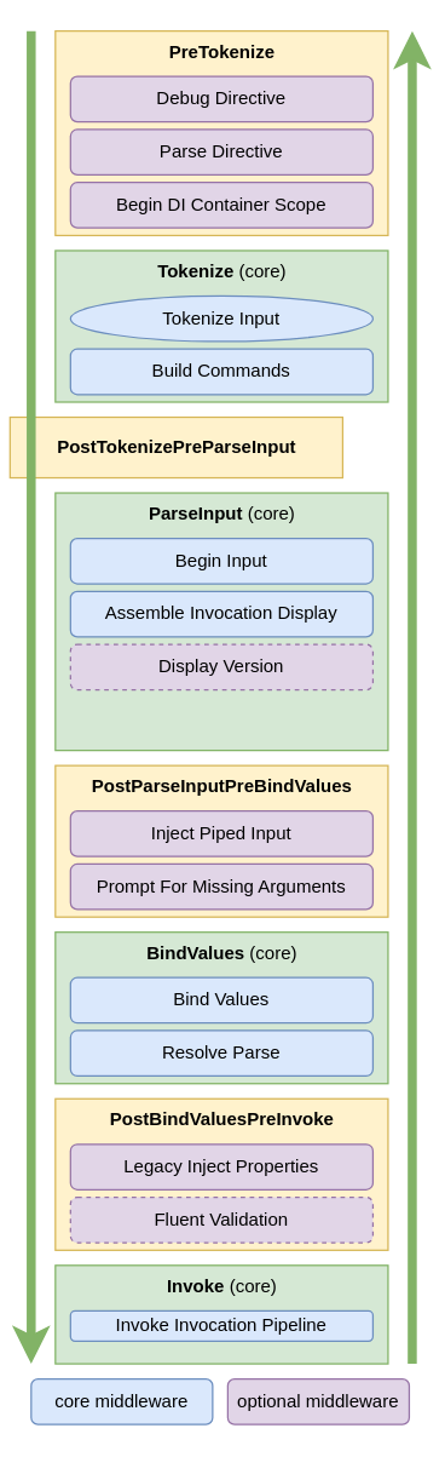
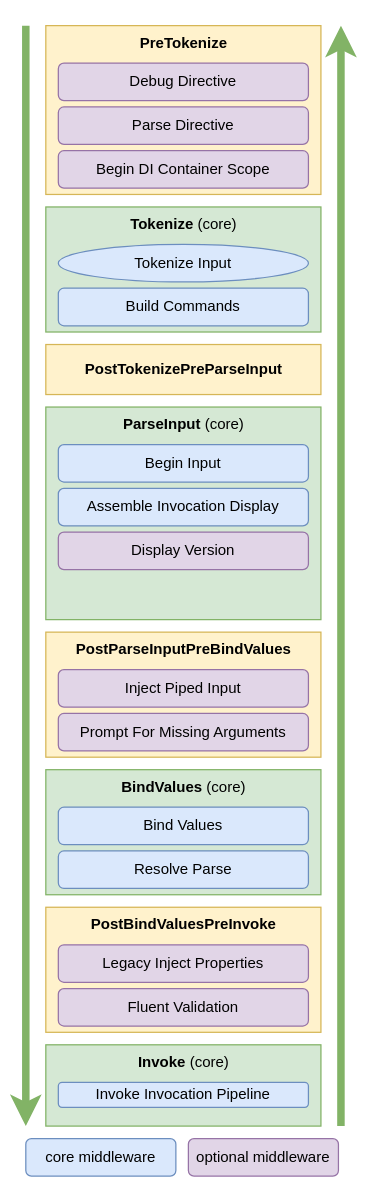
  <mxCell id="0" />
  <mxCell id="1" parent="0" />
- <mxCell id="2" value="&lt;b&gt;PostTokenizePreParseInput&lt;/b&gt;" style="rounded=0;html=1;fillColor=#fff2cc;strokeColor=#d6b656;labelPosition=center;verticalLabelPosition=middle;align=center;verticalAlign=middle;textDirection=ltr;" parent="1" vertex="1"><mxGeometry x="6" y="275" width="220" height="40" as="geometry" /></mxCell>
+ <mxCell id="2" value="&lt;b&gt;PostTokenizePreParseInput&lt;/b&gt;" style="rounded=0;html=1;fillColor=#fff2cc;strokeColor=#d6b656;labelPosition=center;verticalLabelPosition=middle;align=center;verticalAlign=middle;textDirection=ltr;" parent="1" vertex="1"><mxGeometry x="36" y="275" width="220" height="40" as="geometry" /></mxCell>
  <mxCell id="3" value="" style="endArrow=classic;html=1;fontSize=14;strokeWidth=6;fillColor=#d5e8d4;strokeColor=#82b366;" parent="1" edge="1"><mxGeometry width="50" height="50" relative="1" as="geometry"><mxPoint x="20" y="20" as="sourcePoint" /><mxPoint x="20" y="900" as="targetPoint" /></mxGeometry></mxCell>
  <mxCell id="4" value="" style="endArrow=classic;html=1;fontSize=14;strokeWidth=6;fillColor=#d5e8d4;strokeColor=#82b366;" parent="1" edge="1"><mxGeometry width="50" height="50" relative="1" as="geometry"><mxPoint x="272" y="900" as="sourcePoint" /><mxPoint x="272" y="20" as="targetPoint" /></mxGeometry></mxCell>
  <mxCell id="5" value="" style="group" parent="1" vertex="1" connectable="0"><mxGeometry x="36" y="835" width="220" height="65" as="geometry" /></mxCell>
  <mxCell id="6" value="Invoke&lt;b&gt;&amp;nbsp;&lt;/b&gt;&lt;span style=&quot;font-weight: 400&quot;&gt;(core)&lt;/span&gt;" style="rounded=0;html=1;fillColor=#d5e8d4;strokeColor=#82b366;labelPosition=center;verticalLabelPosition=middle;align=center;verticalAlign=top;textDirection=ltr;fontStyle=1" parent="5" vertex="1"><mxGeometry width="220" height="65" as="geometry" /></mxCell>
  <mxCell id="7" value="Invoke Invocation Pipeline" style="rounded=1;whiteSpace=wrap;html=1;fillColor=#dae8fc;strokeColor=#6c8ebf;" parent="5" vertex="1"><mxGeometry x="10" y="30" width="200" height="20" as="geometry" /></mxCell>
  <mxCell id="8" value="" style="group" parent="1" vertex="1" connectable="0"><mxGeometry x="36" y="725" width="220" height="100" as="geometry" /></mxCell>
  <mxCell id="9" value="PostBindValuesPreInvoke" style="rounded=0;html=1;fillColor=#fff2cc;strokeColor=#d6b656;labelPosition=center;verticalLabelPosition=middle;align=center;verticalAlign=top;textDirection=ltr;fontStyle=1" parent="8" vertex="1"><mxGeometry width="220" height="100" as="geometry" /></mxCell>
  <mxCell id="10" value="Legacy Inject Properties" style="rounded=1;whiteSpace=wrap;html=1;fillColor=#e1d5e7;strokeColor=#9673a6;" parent="8" vertex="1"><mxGeometry x="10" y="30" width="200" height="30" as="geometry" /></mxCell>
- <mxCell id="11" value="Fluent Validation" style="rounded=1;whiteSpace=wrap;html=1;fillColor=#e1d5e7;strokeColor=#9673a6;dashed=1;" parent="8" vertex="1"><mxGeometry x="10" y="65" width="200" height="30" as="geometry" /></mxCell>
+ <mxCell id="11" value="Fluent Validation" style="rounded=1;whiteSpace=wrap;html=1;fillColor=#e1d5e7;strokeColor=#9673a6;" parent="8" vertex="1"><mxGeometry x="10" y="65" width="200" height="30" as="geometry" /></mxCell>
  <mxCell id="12" value="" style="group" parent="1" vertex="1" connectable="0"><mxGeometry x="36" y="615" width="220" height="100" as="geometry" /></mxCell>
  <mxCell id="13" value="" style="group" parent="12" vertex="1" connectable="0"><mxGeometry width="220" height="100" as="geometry" /></mxCell>
  <mxCell id="14" value="BindValues&lt;b&gt;&amp;nbsp;&lt;/b&gt;&lt;span style=&quot;font-weight: 400&quot;&gt;(core)&lt;/span&gt;" style="rounded=0;html=1;fillColor=#d5e8d4;strokeColor=#82b366;labelPosition=center;verticalLabelPosition=middle;align=center;verticalAlign=top;textDirection=ltr;fontStyle=1" parent="13" vertex="1"><mxGeometry width="220" height="100" as="geometry" /></mxCell>
  <mxCell id="15" value="Bind Values" style="rounded=1;whiteSpace=wrap;html=1;fillColor=#dae8fc;strokeColor=#6c8ebf;" parent="13" vertex="1"><mxGeometry x="10" y="30" width="200" height="30" as="geometry" /></mxCell>
  <mxCell id="16" value="Resolve Parse" style="rounded=1;whiteSpace=wrap;html=1;fillColor=#dae8fc;strokeColor=#6c8ebf;" parent="13" vertex="1"><mxGeometry x="10" y="65" width="200" height="30" as="geometry" /></mxCell>
  <mxCell id="17" value="core middleware" style="rounded=1;whiteSpace=wrap;html=1;fillColor=#dae8fc;strokeColor=#6c8ebf;" parent="1" vertex="1"><mxGeometry x="20" y="910" width="120" height="30" as="geometry" /></mxCell>
  <mxCell id="18" value="optional middleware" style="rounded=1;whiteSpace=wrap;html=1;fillColor=#e1d5e7;strokeColor=#9673a6;" parent="1" vertex="1"><mxGeometry x="150" y="910" width="120" height="30" as="geometry" /></mxCell>
  <mxCell id="19" value="" style="group" parent="1" vertex="1" connectable="0"><mxGeometry x="36" y="20" width="220" height="135" as="geometry" /></mxCell>
  <mxCell id="20" value="&lt;b&gt;PreTokenize&lt;/b&gt;" style="rounded=0;html=1;fillColor=#fff2cc;strokeColor=#d6b656;labelPosition=center;verticalLabelPosition=middle;align=center;verticalAlign=top;textDirection=ltr;" parent="19" vertex="1"><mxGeometry width="220" height="135" as="geometry" /></mxCell>
  <mxCell id="21" value="Parse Directive" style="rounded=1;whiteSpace=wrap;html=1;fillColor=#e1d5e7;strokeColor=#9673a6;" parent="19" vertex="1"><mxGeometry x="10" y="65" width="200" height="30" as="geometry" /></mxCell>
  <mxCell id="22" value="Debug Directive" style="rounded=1;whiteSpace=wrap;html=1;fillColor=#e1d5e7;strokeColor=#9673a6;" parent="19" vertex="1"><mxGeometry x="10" y="30" width="200" height="30" as="geometry" /></mxCell>
  <mxCell id="23" value="Begin DI Container Scope" style="rounded=1;whiteSpace=wrap;html=1;fillColor=#e1d5e7;strokeColor=#9673a6;" parent="19" vertex="1"><mxGeometry x="10" y="100" width="200" height="30" as="geometry" /></mxCell>
  <mxCell id="24" value="" style="group" parent="1" vertex="1" connectable="0"><mxGeometry x="36" y="165" width="220" height="100" as="geometry" /></mxCell>
  <mxCell id="25" value="&lt;b&gt;Tokenize &lt;/b&gt;(core)" style="rounded=0;html=1;fillColor=#d5e8d4;strokeColor=#82b366;labelPosition=center;verticalLabelPosition=middle;align=center;verticalAlign=top;textDirection=ltr;" parent="24" vertex="1"><mxGeometry width="220" height="100" as="geometry" /></mxCell>
  <mxCell id="26" value="Build Commands" style="rounded=1;whiteSpace=wrap;html=1;fillColor=#dae8fc;strokeColor=#6c8ebf;" parent="24" vertex="1"><mxGeometry x="10" y="65" width="200" height="30" as="geometry" /></mxCell>
  <mxCell id="27" value="Tokenize Input" style="ellipse;whiteSpace=wrap;html=1;fillColor=#dae8fc;strokeColor=#6c8ebf;" parent="24" vertex="1"><mxGeometry x="10" y="30" width="200" height="30" as="geometry" /></mxCell>
  <mxCell id="28" value="" style="group" parent="1" vertex="1" connectable="0"><mxGeometry x="36" y="325" width="220" height="170" as="geometry" /></mxCell>
  <mxCell id="29" value="&lt;b&gt;ParseInput&lt;/b&gt;&lt;b&gt;&amp;nbsp;&lt;/b&gt;(core)&lt;b&gt;&lt;br&gt;&lt;span style=&quot;font-family: &amp;#34;helvetica&amp;#34; , &amp;#34;arial&amp;#34; , sans-serif ; font-size: 0px&quot;&gt;%3CmxGraphModel%3E%3Croot%3E%3CmxCell%20id%3D%220%22%2F%3E%3CmxCell%20id%3D%221%22%20parent%3D%220%22%2F%3E%3CmxCell%20id%3D%222%22%20value%3D%22PostBuild%26lt%3Bbr%26gt%3BPreParseInput%22%20style%3D%22rounded%3D0%3Bhtml%3D1%3BfillColor%3D%23fff2cc%3BstrokeColor%3D%23d6b656%3BlabelPosition%3Dleft%3BverticalLabelPosition%3Dmiddle%3Balign%3Dright%3BverticalAlign%3Dmiddle%3BtextDirection%3Dltr%3B%22%20vertex%3D%221%22%20parent%3D%221%22%3E%3CmxGeometry%20x%3D%22425%22%20y%3D%22561.818%22%20width%3D%22255%22%20height%3D%2270%22%20as%3D%22geometry%22%2F%3E%3C%2FmxCell%3E%3C%2Froot%3E%3C%2FmxGraphModel%3E&lt;/span&gt;&lt;/b&gt;" style="rounded=0;html=1;fillColor=#d5e8d4;strokeColor=#82b366;labelPosition=center;verticalLabelPosition=middle;align=center;verticalAlign=top;textDirection=ltr;" parent="28" vertex="1"><mxGeometry width="220" height="170" as="geometry" /></mxCell>
  <mxCell id="30" value="Begin Input" style="rounded=1;whiteSpace=wrap;html=1;fillColor=#dae8fc;strokeColor=#6c8ebf;" parent="28" vertex="1"><mxGeometry x="10" y="30" width="200" height="30" as="geometry" /></mxCell>
  <mxCell id="31" value="Assemble Invocation Display" style="rounded=1;whiteSpace=wrap;html=1;fillColor=#dae8fc;strokeColor=#6c8ebf;" parent="28" vertex="1"><mxGeometry x="10" y="65" width="200" height="30" as="geometry" /></mxCell>
- <mxCell id="32" value="Display Version" style="rounded=1;whiteSpace=wrap;html=1;fillColor=#e1d5e7;strokeColor=#9673a6;dashed=1;" parent="28" vertex="1"><mxGeometry x="10" y="100" width="200" height="30" as="geometry" /></mxCell>
+ <mxCell id="32" value="Display Version" style="rounded=1;whiteSpace=wrap;html=1;fillColor=#e1d5e7;strokeColor=#9673a6;" parent="28" vertex="1"><mxGeometry x="10" y="100" width="200" height="30" as="geometry" /></mxCell>
  <mxCell id="33" value="" style="group" parent="1" vertex="1" connectable="0"><mxGeometry x="36" y="505" width="220" height="100" as="geometry" /></mxCell>
  <mxCell id="34" value="PostParseInputPreBindValues" style="rounded=0;html=1;fillColor=#fff2cc;strokeColor=#d6b656;labelPosition=center;verticalLabelPosition=middle;align=center;verticalAlign=top;textDirection=ltr;fontStyle=1" parent="33" vertex="1"><mxGeometry width="220" height="100" as="geometry" /></mxCell>
  <mxCell id="35" value="Inject Piped Input" style="rounded=1;whiteSpace=wrap;html=1;fillColor=#e1d5e7;strokeColor=#9673a6;" parent="33" vertex="1"><mxGeometry x="10" y="30" width="200" height="30" as="geometry" /></mxCell>
  <mxCell id="36" value="Prompt For Missing Arguments" style="rounded=1;whiteSpace=wrap;html=1;fillColor=#e1d5e7;strokeColor=#9673a6;" parent="33" vertex="1"><mxGeometry x="10" y="65" width="200" height="30" as="geometry" /></mxCell>
